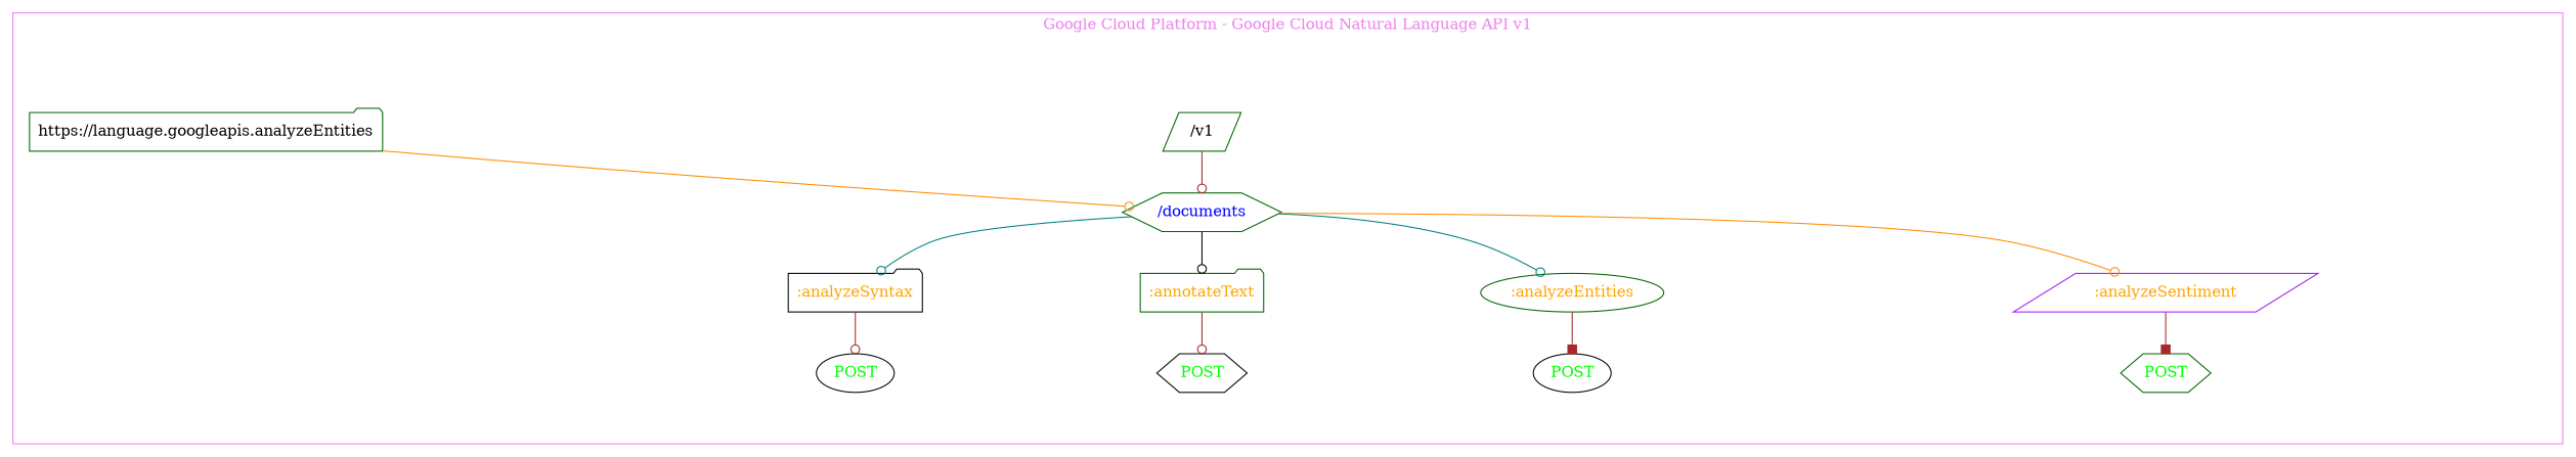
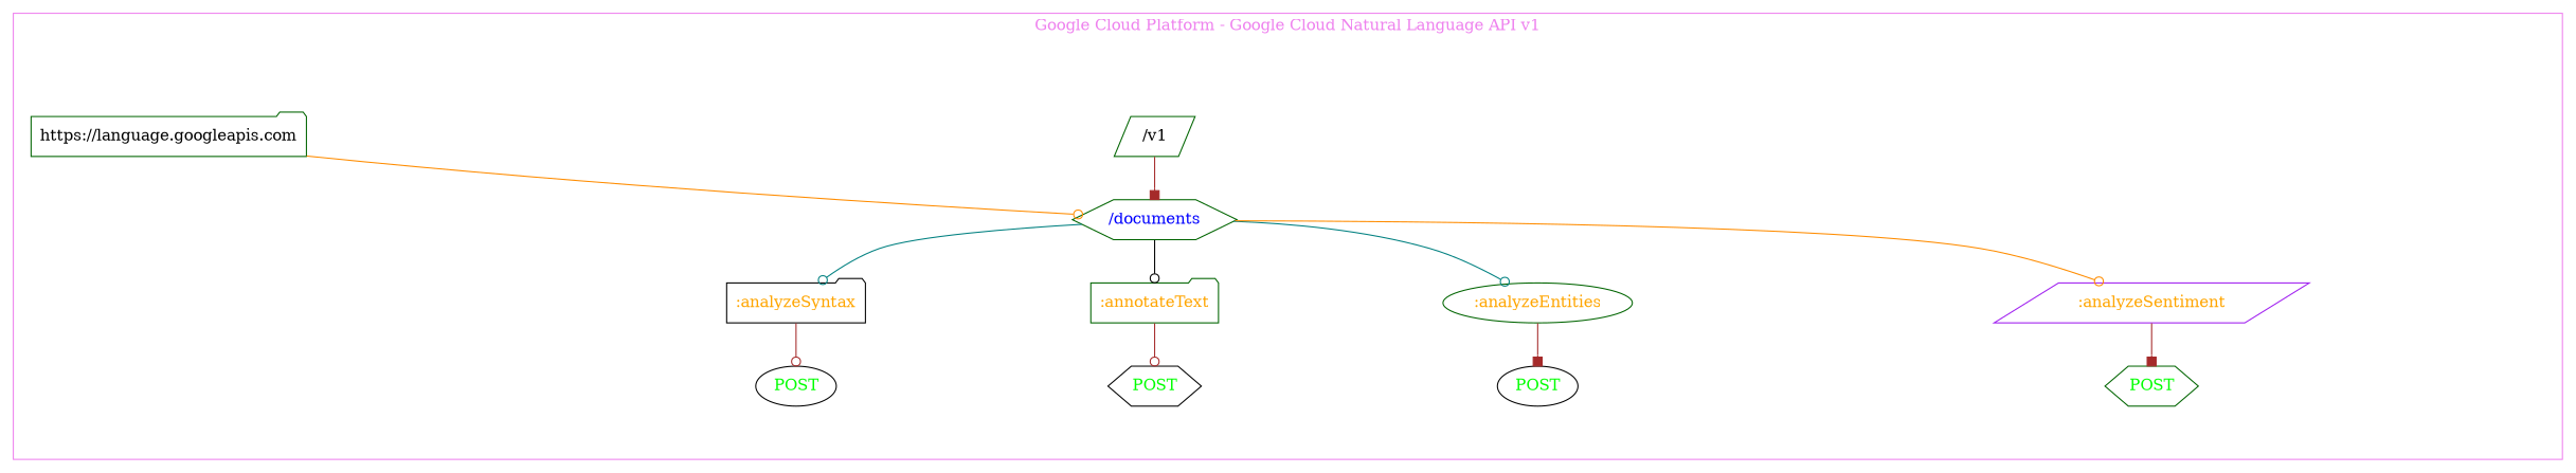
  digraph {
    rankdir=TB
    node [color=darkgreen fontcolor=green shape=ellipse]
    edge [arrowhead=odot color=brown fontcolor=green]
    n1 [color=black label=POST]
    n2 [color=black fontcolor=orange label=":analyzeSyntax" shape=folder]
    n3 [color=black label=POST shape=hexagon]
    n4 [fontcolor=orange label=":annotateText" shape=folder]
    n5 [color=black label=POST]
    n6 [fontcolor=orange label=":analyzeEntities"]
    n7 [label=POST shape=hexagon]
    n8 [color=purple fontcolor=orange label=":analyzeSentiment" shape=parallelogram]
    n9 [fontcolor=blue label="/documents" shape=hexagon]
    n10 [fontcolor=black label="/v1" shape=parallelogram]
-   n11 [fontcolor=black label="https://language.googleapis.analyzeEntities" shape=folder]
+   n11 [fontcolor=black label="https://language.googleapis.com" shape=folder]
    subgraph cluster_1 {
      color=violet
      fontcolor=violet
      label="Google Cloud Platform - Google Cloud Natural Language API v1"
      subgraph cluster_2 {
        color=white
        fontcolor=white
        label="Google Cloud Platform - Google Cloud Natural Language API v1"
        n11
        subgraph cluster_3 {
          color=white
          fontcolor=white
          label="Google Cloud Platform - Google Cloud Natural Language API v1"
          n10
          subgraph cluster_4 {
            color=white
            fontcolor=white
            label="Google Cloud Platform - Google Cloud Natural Language API v1"
            n9
            subgraph cluster_5 {
              color=white
              fontcolor=white
              label="Google Cloud Platform - Google Cloud Natural Language API v1"
              n2
              subgraph cluster_6 {
                color=white
                fontcolor=white
                label="Google Cloud Platform - Google Cloud Natural Language API v1"
                n1
              }
            }
            subgraph cluster_7 {
              color=white
              fontcolor=white
              label="Google Cloud Platform - Google Cloud Natural Language API v1"
              n4
              subgraph cluster_8 {
                color=white
                fontcolor=white
                label="Google Cloud Platform - Google Cloud Natural Language API v1"
                n3
              }
            }
            subgraph cluster_9 {
              color=white
              fontcolor=white
              label="Google Cloud Platform - Google Cloud Natural Language API v1"
              n6
              subgraph cluster_10 {
                color=white
                fontcolor=white
                label="Google Cloud Platform - Google Cloud Natural Language API v1"
                n5
              }
            }
            subgraph cluster_11 {
              color=white
              fontcolor=white
              label="Google Cloud Platform - Google Cloud Natural Language API v1"
              n8
              subgraph cluster_12 {
                color=white
                fontcolor=white
                label="Google Cloud Platform - Google Cloud Natural Language API v1"
                n7
              }
            }
          }
        }
      }
    }
    n2 -> n1
    n4 -> n3
    n6 -> n5 [arrowhead=box]
    n8 -> n7 [arrowhead=box]
    n9 -> n2 [color=teal fontcolor=orange]
    n9 -> n4 [color=black fontcolor=orange]
    n9 -> n6 [color=teal fontcolor=orange]
    n9 -> n8 [color=darkorange fontcolor=orange]
-   n10 -> n9 [fontcolor=blue]
+   n10 -> n9 [arrowhead=box fontcolor=blue]
    n11 -> n9 [color=darkorange fontcolor=black]
  }
